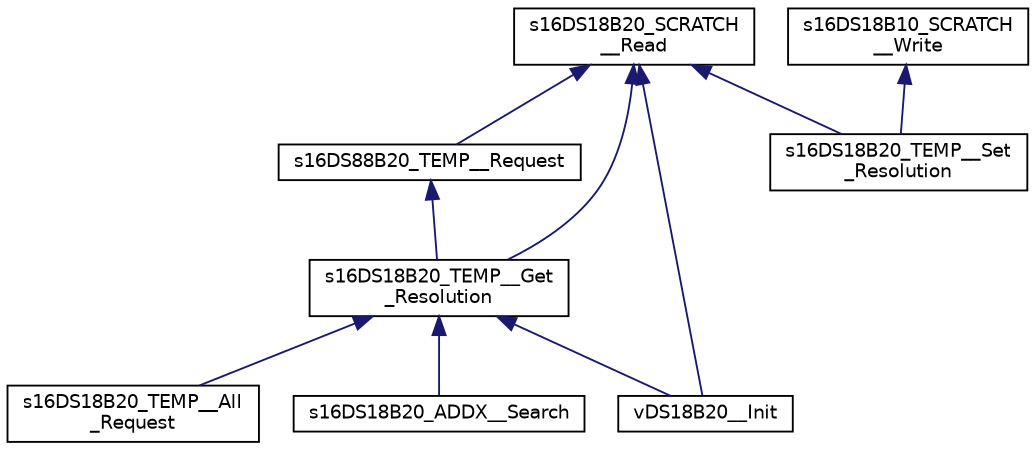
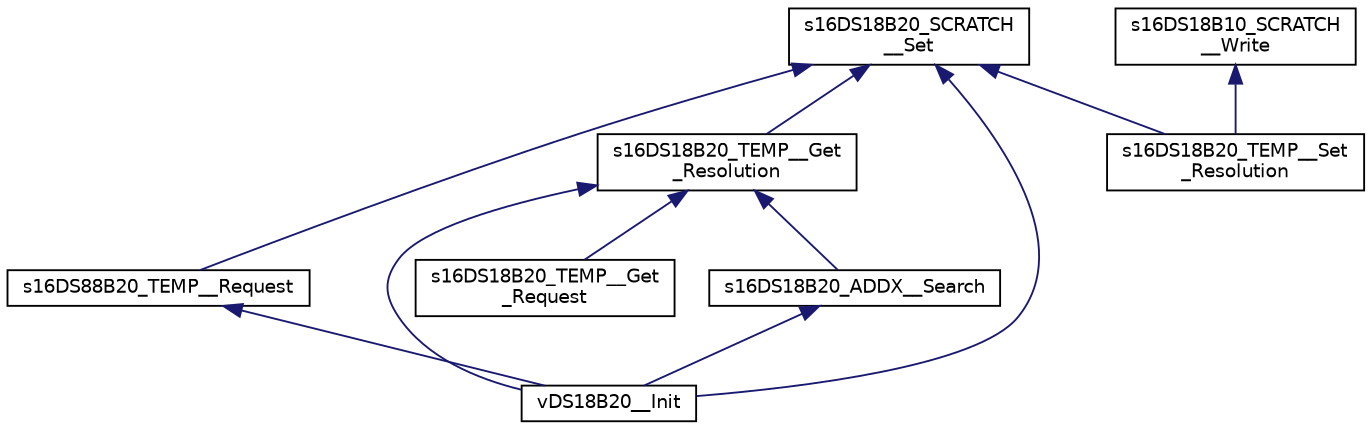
  digraph {
    rankdir=TB
    node [color=black fillcolor=white fontname=Helvetica fontsize=10 shape=record style=filled]
    edge [color=midnightblue dir=back fontname=Helvetica fontsize=10 labelfontname=Helvetica labelfontsize=10 style=solid]
-   n1 [height=0.2 label="s16DS18B20_SCRATCH\l__Read" width=0.4]
+   n1 [height=0.2 label="s16DS18B20_SCRATCH\l__Set" width=0.4]
    n2 [height=0.2 label=s16DS88B20_TEMP__Request width=0.4]
    n3 [height=0.2 label="s16DS18B20_TEMP__Get\l_Resolution" width=0.4]
    n4 [height=0.2 label=vDS18B20__Init width=0.4]
    n5 [height=0.2 label="s16DS18B20_TEMP__Set\l_Resolution" width=0.4]
    n6 [height=0.2 label="s16DS18B10_SCRATCH\l__Write" width=0.4]
-   n7 [height=0.2 label="s16DS18B20_TEMP__All\l_Request" width=0.4]
+   n7 [height=0.2 label="s16DS18B20_TEMP__Get\l_Request" width=0.4]
    n8 [height=0.2 label=s16DS18B20_ADDX__Search width=0.4]
    n1 -> n2
    n1 -> n3
    n1 -> n4
    n1 -> n5
-   n2 -> n3
+   n2 -> n4
    n3 -> n4
    n3 -> n7
    n3 -> n8
    n6 -> n5
+   n8 -> n4
  }
